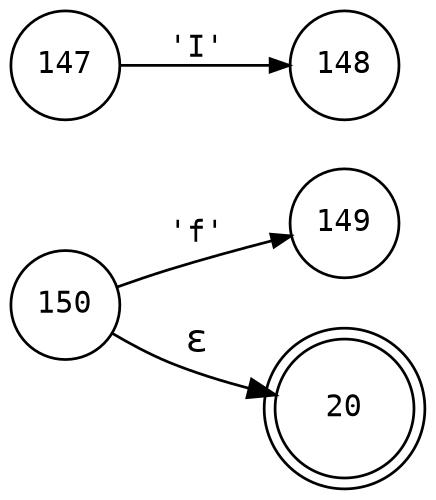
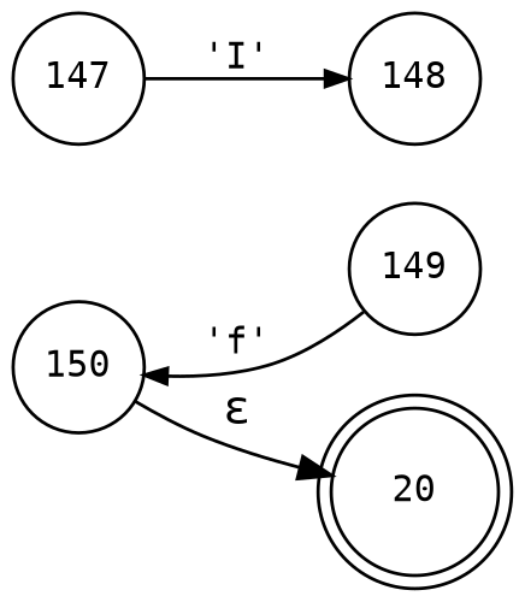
  digraph {
    fontname="DejaVu Sans Mono"
    rankdir=LR
    node [fixedsize=true fontname="DejaVu Sans Mono" fontsize=11 shape=circle peripheries=1]
    edge [arrowhead=normal arrowsize=.7 fontname="DejaVu Sans Mono" fontsize=11]
    n1 [label=20 shape=doublecircle width=.6 peripheries=""]
    n2 [label=147 width=.55]
    n3 [label=148 width=.55]
    n4 [label=149 width=.55]
    n5 [label=150 width=.55]
    n2 -> n3 [label="'I'"]
-   n5 -> n4 [label="'f'"]
+   n4 -> n5 [label="'f'"]
    n5 -> n1 [label="&epsilon;" arrowhead="" arrowsize="" fontsize=""]
  }
